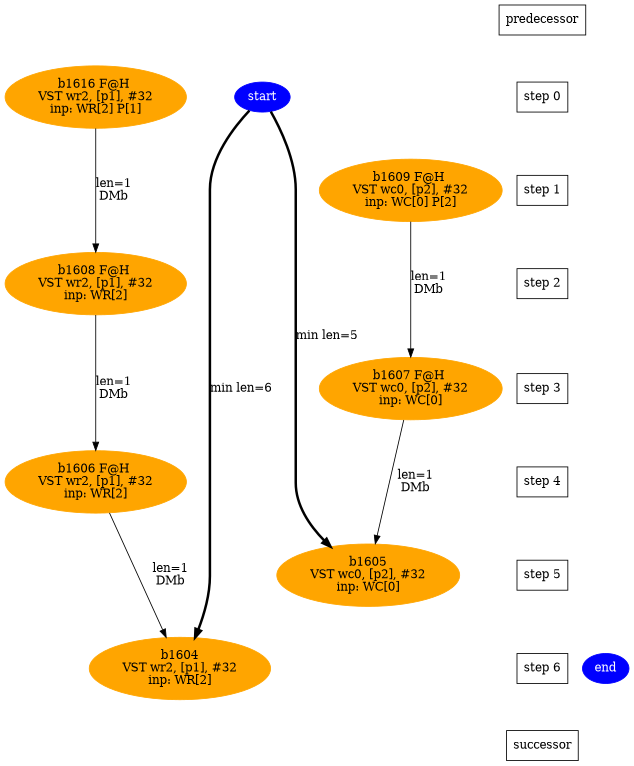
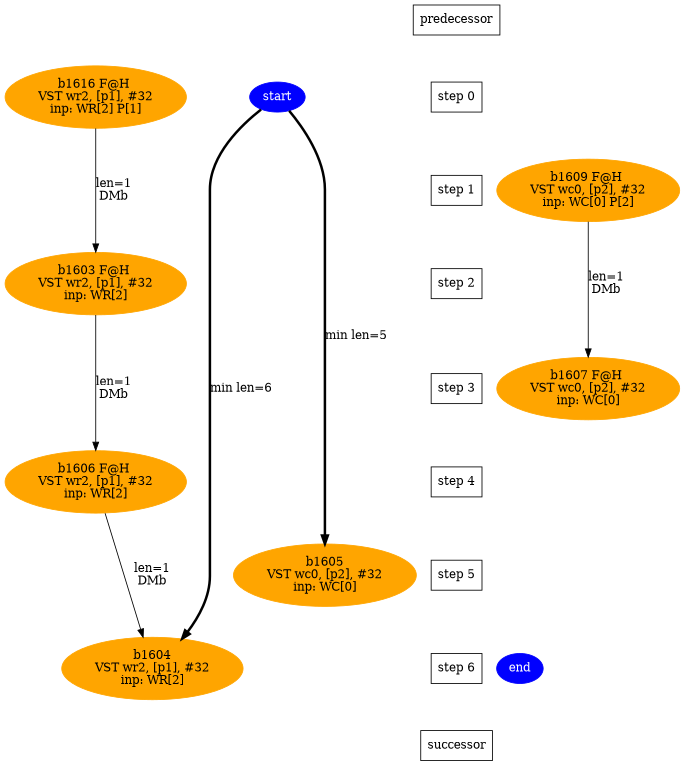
  digraph {
    edge [style=invis weight=9000]
    n1 [color=orange fontcolor=black label="b1604\nVST wr2, [p1], #32\ninp: WR[2]" style=filled]
    n2 [label="step 6" shape=box]
    n3 [color=orange fontcolor=black label="b1605\nVST wc0, [p2], #32\ninp: WC[0]" style=filled]
    n4 [label="step 5" shape=box]
    n5 [color=orange fontcolor=black label="b1606 F@H \nVST wr2, [p1], #32\ninp: WR[2]" style=filled]
    n6 [label="step 4" shape=box]
    n7 [color=orange fontcolor=black label="b1607 F@H \nVST wc0, [p2], #32\ninp: WC[0]" style=filled]
    n8 [label="step 3" shape=box]
-   n9 [color=orange fontcolor=black label="b1608 F@H \nVST wr2, [p1], #32\ninp: WR[2]" style=filled]
+   n9 [color=orange fontcolor=black label="b1603 F@H \nVST wr2, [p1], #32\ninp: WR[2]" style=filled]
    n10 [label="step 2" shape=box]
    n11 [color=orange fontcolor=black label="b1609 F@H \nVST wc0, [p2], #32\ninp: WC[0] P[2]" style=filled]
    n12 [label="step 1" shape=box]
    n13 [color=orange fontcolor=black label="b1616 F@H \nVST wr2, [p1], #32\ninp: WR[2] P[1]" style=filled]
    n14 [label="step 0" shape=box]
    n15 [color=blue fontcolor=white label=start style=filled]
    n16 [color=blue fontcolor=white label=end style=filled]
    n17 [label=successor shape=box]
    n18 [label=predecessor shape=box]
    subgraph sub_1 {
      rank=same
      n1
      n2
    }
    subgraph sub_2 {
      rank=same
      n3
      n4
    }
    subgraph sub_3 {
      rank=same
      n5
      n6
    }
    subgraph sub_4 {
      rank=same
      n7
      n8
    }
    subgraph sub_5 {
      rank=same
      n9
      n10
    }
    subgraph sub_6 {
      rank=same
      n11
      n12
    }
    subgraph sub_7 {
      rank=same
      n13
      n14
    }
    subgraph sub_8 {
      rank=same
      n14
      n15
    }
    subgraph sub_9 {
      rank=same
      n2
      n16
    }
    n2 -> n17
    n4 -> n2
    n5 -> n1 [color=black fontcolor=black label="len=1\nDMb" weight=1000 style=""]
    n6 -> n4
-   n7 -> n3 [color=black fontcolor=black label="len=1\nDMb" weight=1000 style=""]
    n8 -> n6
    n9 -> n5 [color=black fontcolor=black label="len=1\nDMb" weight=1000 style=""]
    n10 -> n8
    n11 -> n7 [color=black fontcolor=black label="len=1\nDMb" weight=1000 style=""]
    n12 -> n10
    n13 -> n9 [color=black fontcolor=black label="len=1\nDMb" weight=1000 style=""]
    n14 -> n12
    n15 -> n1 [color=black fontcolor=black label="min len=6" penwidth=3 weight=1000 style=""]
    n15 -> n3 [color=black fontcolor=black label="min len=5" penwidth=3 weight=1000 style=""]
    n18 -> n14
  }
